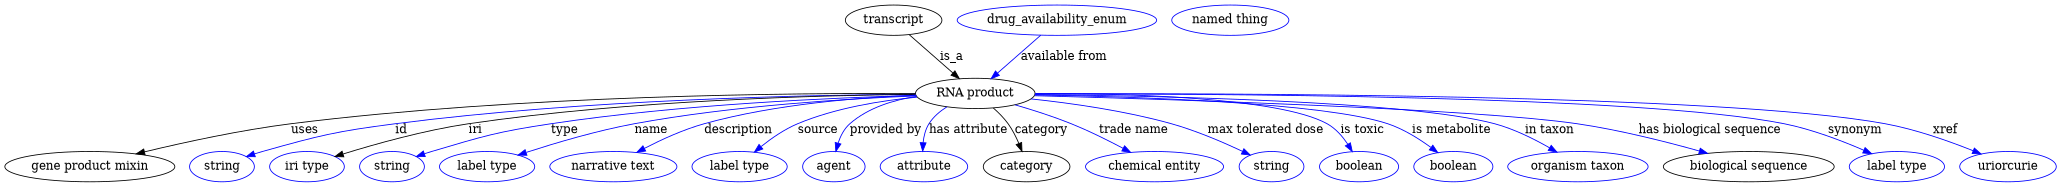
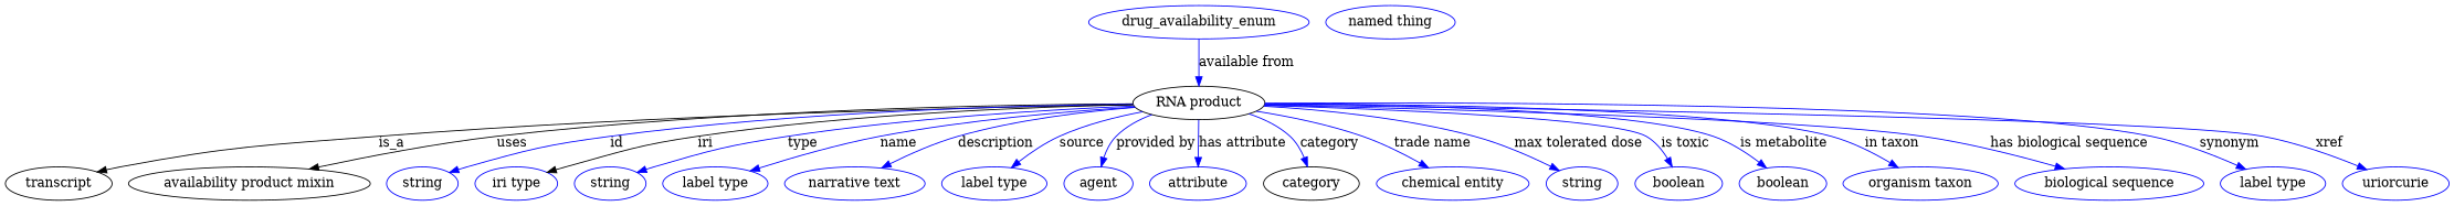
  digraph {
    node [color=blue]
    edge [color=blue style=solid]
    n1 [height=0.5 label="RNA product" width=1.9679 color=""]
    transcript [height=0.5 width=1.5887 color=""]
-   "gene product mixin" [height=0.5 width=2.7984 color=""]
+   "gene product mixin" [height=0.5 width=2.7984 label="availability product mixin" color=""]
    n4 [height=0.5 label=string width=1.0652]
    n5 [height=0.5 label="iri type" width=1.2277]
    n6 [height=0.5 label=string width=1.0652]
    n7 [height=0.5 label="label type" width=1.5707]
    n8 [height=0.5 label="narrative text" width=2.0943]
    n9 [height=0.5 label="label type" width=1.5707]
    n10 [height=0.5 label=agent width=1.0291]
    n11 [height=0.5 label=attribute width=1.4443]
    category [height=0.5 width=1.4263 color=""]
    n13 [height=0.5 label="chemical entity" width=2.2748]
    n14 [height=0.5 label=string width=1.0652]
    n15 [height=0.5 label=boolean width=1.2999]
    n16 [height=0.5 label=boolean width=1.2999]
    n17 [height=0.5 label="organism taxon" width=2.3109]
-   n18 [color=black height=0.5 label="biological sequence" width=2.8164]
+   n18 [height=0.5 label="biological sequence" width=2.8164]
    n19 [height=0.5 label="label type" width=1.5707]
    n20 [height=0.5 label=uriorcurie width=1.5887]
    n21 [height=0.5 label=drug_availability_enum width=3.2858]
    n22 [height=0.5 label="named thing" width=1.9318]
-   transcript -> n1 [label=is_a color="" style=""]
+   n1 -> transcript [label=is_a color="" style=""]
    n1 -> "gene product mixin" [label=uses color="" style=""]
    n1 -> n4 [label=id]
    n1 -> n5 [color=black label=iri]
    n1 -> n6 [label=type]
    n1 -> n7 [label=name]
    n1 -> n8 [label=description]
    n1 -> n9 [label=source]
    n1 -> n10 [label="provided by"]
    n1 -> n11 [label="has attribute"]
-   n1 -> category [color=black label=category]
+   n1 -> category [label=category]
    n1 -> n13 [label="trade name"]
    n1 -> n14 [label="max tolerated dose"]
    n1 -> n15 [label="is toxic"]
    n1 -> n16 [label="is metabolite"]
    n1 -> n17 [label="in taxon"]
    n1 -> n18 [label="has biological sequence"]
    n1 -> n19 [label=synonym]
    n1 -> n20 [label=xref]
    n21 -> n1 [label="available from"]
  }
